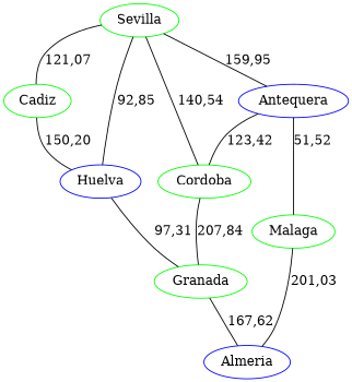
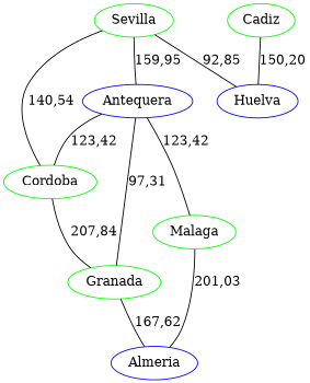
  strict graph {
    node [color=green]
    edge [style=solid]
    n1 [label=Sevilla]
    n2 [label=Cadiz]
    n3 [color=blue label=Huelva]
    n4 [label=Cordoba]
    n5 [color=blue label=Antequera]
    n6 [label=Granada]
    n7 [label=Malaga]
    n8 [color=blue label=Almeria]
-   n1 -- n2 [label="121,07"]
    n1 -- n3 [label="92,85"]
    n1 -- n4 [label="140,54"]
    n1 -- n5 [label="159,95"]
    n2 -- n3 [label="150,20"]
    n4 -- n6 [label="207,84"]
    n5 -- n4 [label="123,42"]
-   n3 -- n6 [label="97,31"]
-   n5 -- n7 [label="51,52"]
+   n5 -- n6 [label="97,31"]
+   n5 -- n7 [label="123,42"]
    n6 -- n8 [label="167,62"]
    n7 -- n8 [label="201,03"]
  }
